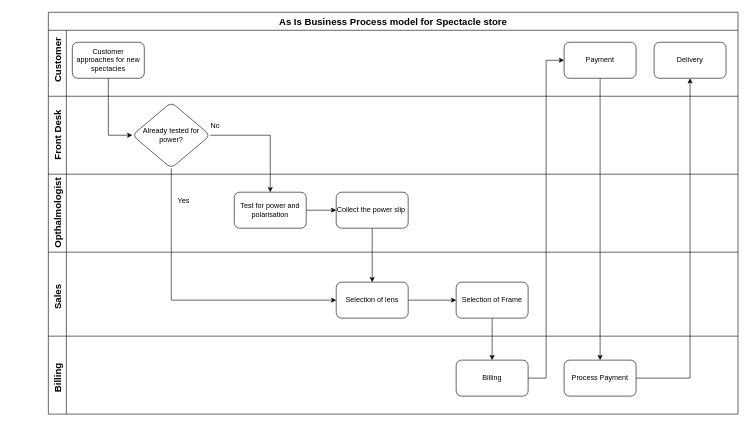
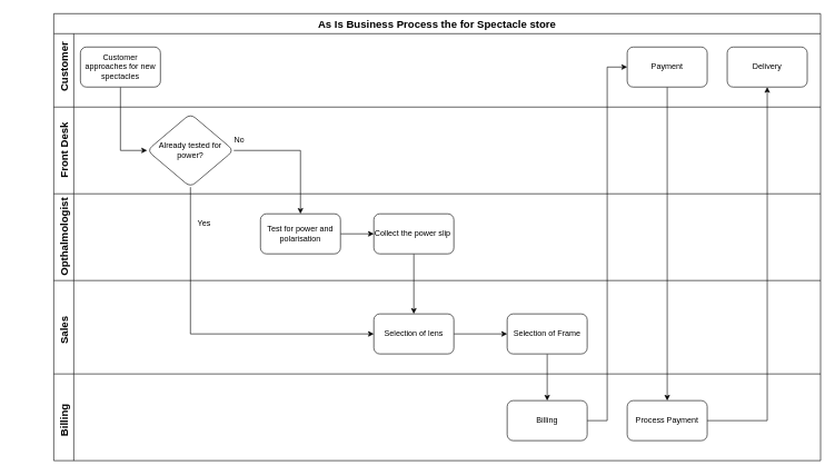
  <mxCell id="0" />
  <mxCell id="1" parent="0" />
  <mxCell id="2" style="edgeStyle=orthogonalEdgeStyle;rounded=0;orthogonalLoop=1;jettySize=auto;html=1;exitX=0.5;exitY=1;exitDx=0;exitDy=0;entryX=0;entryY=0.5;entryDx=0;entryDy=0;" edge="1" parent="1" source="3" target="6"><mxGeometry relative="1" as="geometry" /></mxCell>
  <mxCell id="3" value="Customer approaches for new spectacles" style="rounded=1;whiteSpace=wrap;html=1;" vertex="1" parent="1"><mxGeometry x="120" y="70" width="120" height="60" as="geometry" /></mxCell>
  <mxCell id="4" style="edgeStyle=orthogonalEdgeStyle;rounded=0;orthogonalLoop=1;jettySize=auto;html=1;exitX=1;exitY=0.5;exitDx=0;exitDy=0;entryX=0.5;entryY=0;entryDx=0;entryDy=0;" edge="1" parent="1" source="6" target="8"><mxGeometry relative="1" as="geometry" /></mxCell>
  <mxCell id="5" style="edgeStyle=orthogonalEdgeStyle;rounded=0;orthogonalLoop=1;jettySize=auto;html=1;exitX=0.5;exitY=1;exitDx=0;exitDy=0;entryX=0;entryY=0.5;entryDx=0;entryDy=0;" edge="1" parent="1" source="6" target="10"><mxGeometry relative="1" as="geometry" /></mxCell>
  <mxCell id="6" value="Already tested for power?" style="rhombus;whiteSpace=wrap;html=1;rounded=1;" vertex="1" parent="1"><mxGeometry x="220" y="170" width="130" height="110" as="geometry" /></mxCell>
  <mxCell id="7" style="edgeStyle=orthogonalEdgeStyle;rounded=0;orthogonalLoop=1;jettySize=auto;html=1;exitX=1;exitY=0.5;exitDx=0;exitDy=0;" edge="1" parent="1" source="8" target="14"><mxGeometry relative="1" as="geometry" /></mxCell>
  <mxCell id="8" value="Test for power and polarisation" style="whiteSpace=wrap;html=1;rounded=1;" vertex="1" parent="1"><mxGeometry x="390" y="320" width="120" height="60" as="geometry" /></mxCell>
  <mxCell id="9" style="edgeStyle=orthogonalEdgeStyle;rounded=0;orthogonalLoop=1;jettySize=auto;html=1;exitX=1;exitY=0.5;exitDx=0;exitDy=0;entryX=0;entryY=0.5;entryDx=0;entryDy=0;" edge="1" parent="1" source="10" target="16"><mxGeometry relative="1" as="geometry" /></mxCell>
  <mxCell id="10" value="Selection of lens" style="rounded=1;whiteSpace=wrap;html=1;" vertex="1" parent="1"><mxGeometry x="560" y="470" width="120" height="60" as="geometry" /></mxCell>
  <mxCell id="11" value="Yes" style="text;strokeColor=none;fillColor=none;align=left;verticalAlign=middle;spacingLeft=4;spacingRight=4;overflow=hidden;points=[[0,0.5],[1,0.5]];portConstraint=eastwest;rotatable=0;whiteSpace=wrap;html=1;" vertex="1" parent="1"><mxGeometry x="290" y="320" width="80" height="30" as="geometry" /></mxCell>
  <mxCell id="12" value="No" style="text;strokeColor=none;fillColor=none;align=left;verticalAlign=middle;spacingLeft=4;spacingRight=4;overflow=hidden;points=[[0,0.5],[1,0.5]];portConstraint=eastwest;rotatable=0;whiteSpace=wrap;html=1;" vertex="1" parent="1"><mxGeometry x="345" y="195" width="80" height="30" as="geometry" /></mxCell>
  <mxCell id="13" style="edgeStyle=orthogonalEdgeStyle;rounded=0;orthogonalLoop=1;jettySize=auto;html=1;entryX=0.5;entryY=0;entryDx=0;entryDy=0;" edge="1" parent="1" source="14" target="10"><mxGeometry relative="1" as="geometry"><mxPoint x="670" y="450" as="targetPoint" /></mxGeometry></mxCell>
  <mxCell id="14" value="Collect the power slip&amp;nbsp;" style="whiteSpace=wrap;html=1;rounded=1;" vertex="1" parent="1"><mxGeometry x="560" y="320" width="120" height="60" as="geometry" /></mxCell>
  <mxCell id="15" style="edgeStyle=orthogonalEdgeStyle;rounded=0;orthogonalLoop=1;jettySize=auto;html=1;exitX=0.5;exitY=1;exitDx=0;exitDy=0;entryX=0.5;entryY=0;entryDx=0;entryDy=0;" edge="1" parent="1" source="16" target="18"><mxGeometry relative="1" as="geometry" /></mxCell>
  <mxCell id="16" value="Selection of Frame" style="whiteSpace=wrap;html=1;rounded=1;" vertex="1" parent="1"><mxGeometry x="760" y="470" width="120" height="60" as="geometry" /></mxCell>
  <mxCell id="17" style="edgeStyle=orthogonalEdgeStyle;rounded=0;orthogonalLoop=1;jettySize=auto;html=1;exitX=1;exitY=0.5;exitDx=0;exitDy=0;entryX=0;entryY=0.5;entryDx=0;entryDy=0;" edge="1" parent="1" source="18" target="23"><mxGeometry relative="1" as="geometry"><mxPoint x="940" y="400" as="targetPoint" /></mxGeometry></mxCell>
  <mxCell id="18" value="Billing" style="whiteSpace=wrap;html=1;rounded=1;" vertex="1" parent="1"><mxGeometry x="760" y="600" width="120" height="60" as="geometry" /></mxCell>
  <mxCell id="19" style="edgeStyle=orthogonalEdgeStyle;rounded=0;orthogonalLoop=1;jettySize=auto;html=1;exitX=1;exitY=0.5;exitDx=0;exitDy=0;entryX=0.5;entryY=1;entryDx=0;entryDy=0;" edge="1" parent="1" source="20" target="21"><mxGeometry relative="1" as="geometry" /></mxCell>
  <mxCell id="20" value="Process Payment" style="rounded=1;whiteSpace=wrap;html=1;" vertex="1" parent="1"><mxGeometry x="940" y="600" width="120" height="60" as="geometry" /></mxCell>
  <mxCell id="21" value="Delivery" style="whiteSpace=wrap;html=1;rounded=1;" vertex="1" parent="1"><mxGeometry x="1090" y="70" width="120" height="60" as="geometry" /></mxCell>
  <mxCell id="22" style="edgeStyle=orthogonalEdgeStyle;rounded=0;orthogonalLoop=1;jettySize=auto;html=1;exitX=0.5;exitY=1;exitDx=0;exitDy=0;entryX=0.5;entryY=0;entryDx=0;entryDy=0;" edge="1" parent="1" source="23" target="20"><mxGeometry relative="1" as="geometry" /></mxCell>
  <mxCell id="23" value="Payment" style="rounded=1;whiteSpace=wrap;html=1;" vertex="1" parent="1"><mxGeometry x="940" y="70" width="120" height="60" as="geometry" /></mxCell>
- <mxCell id="24" value="As Is Business Process model for Spectacle store" style="shape=table;startSize=30;container=1;collapsible=0;childLayout=tableLayout;strokeColor=default;fontSize=16;fontStyle=1" vertex="1" parent="1"><mxGeometry x="80" y="20" width="1150" height="670" as="geometry" /></mxCell>
+ <mxCell id="24" value="As Is Business Process the for Spectacle store" style="shape=table;startSize=30;container=1;collapsible=0;childLayout=tableLayout;strokeColor=default;fontSize=16;fontStyle=1" vertex="1" parent="1"><mxGeometry x="80" y="20" width="1150" height="670" as="geometry" /></mxCell>
  <mxCell id="25" value="" style="shape=tableRow;horizontal=0;startSize=0;swimlaneHead=0;swimlaneBody=0;strokeColor=inherit;top=0;left=0;bottom=0;right=0;collapsible=0;dropTarget=0;fillColor=none;points=[[0,0.5],[1,0.5]];portConstraint=eastwest;fontSize=16;" vertex="1" parent="24"><mxGeometry y="30" width="1150" height="110" as="geometry" /></mxCell>
  <mxCell id="26" value="" style="shape=partialRectangle;html=1;connectable=0;strokeColor=inherit;overflow=visible;fillColor=none;top=0;left=0;bottom=0;right=0;pointerEvents=1;fontSize=16;rotation=-90;" vertex="1" parent="25"><mxGeometry width="30" height="110" as="geometry"><mxRectangle width="30" height="110" as="alternateBounds" /></mxGeometry></mxCell>
  <mxCell id="27" value="" style="shape=partialRectangle;html=1;whiteSpace=wrap;connectable=0;strokeColor=inherit;overflow=hidden;fillColor=none;top=0;left=0;bottom=0;right=0;pointerEvents=1;fontSize=16;" vertex="1" parent="25"><mxGeometry x="30" width="1120" height="110" as="geometry"><mxRectangle width="1120" height="110" as="alternateBounds" /></mxGeometry></mxCell>
  <mxCell id="28" value="" style="shape=tableRow;horizontal=0;startSize=0;swimlaneHead=0;swimlaneBody=0;strokeColor=inherit;top=0;left=0;bottom=0;right=0;collapsible=0;dropTarget=0;fillColor=none;points=[[0,0.5],[1,0.5]];portConstraint=eastwest;fontSize=16;" vertex="1" parent="24"><mxGeometry y="140" width="1150" height="130" as="geometry" /></mxCell>
  <mxCell id="29" value="" style="shape=partialRectangle;html=1;whiteSpace=wrap;connectable=0;strokeColor=inherit;overflow=hidden;fillColor=none;top=0;left=0;bottom=0;right=0;pointerEvents=1;fontSize=16;" vertex="1" parent="28"><mxGeometry width="30" height="130" as="geometry"><mxRectangle width="30" height="130" as="alternateBounds" /></mxGeometry></mxCell>
  <mxCell id="30" value="" style="shape=partialRectangle;html=1;whiteSpace=wrap;connectable=0;strokeColor=inherit;overflow=hidden;fillColor=none;top=0;left=0;bottom=0;right=0;pointerEvents=1;fontSize=16;" vertex="1" parent="28"><mxGeometry x="30" width="1120" height="130" as="geometry"><mxRectangle width="1120" height="130" as="alternateBounds" /></mxGeometry></mxCell>
  <mxCell id="31" style="shape=tableRow;horizontal=0;startSize=0;swimlaneHead=0;swimlaneBody=0;strokeColor=inherit;top=0;left=0;bottom=0;right=0;collapsible=0;dropTarget=0;fillColor=none;points=[[0,0.5],[1,0.5]];portConstraint=eastwest;fontSize=16;" vertex="1" parent="24"><mxGeometry y="270" width="1150" height="130" as="geometry" /></mxCell>
  <mxCell id="32" style="shape=partialRectangle;html=1;whiteSpace=wrap;connectable=0;strokeColor=inherit;overflow=hidden;fillColor=none;top=0;left=0;bottom=0;right=0;pointerEvents=1;fontSize=16;" vertex="1" parent="31"><mxGeometry width="30" height="130" as="geometry"><mxRectangle width="30" height="130" as="alternateBounds" /></mxGeometry></mxCell>
  <mxCell id="33" style="shape=partialRectangle;html=1;whiteSpace=wrap;connectable=0;strokeColor=inherit;overflow=hidden;fillColor=none;top=0;left=0;bottom=0;right=0;pointerEvents=1;fontSize=16;" vertex="1" parent="31"><mxGeometry x="30" width="1120" height="130" as="geometry"><mxRectangle width="1120" height="130" as="alternateBounds" /></mxGeometry></mxCell>
  <mxCell id="34" value="" style="shape=tableRow;horizontal=0;startSize=0;swimlaneHead=0;swimlaneBody=0;strokeColor=inherit;top=0;left=0;bottom=0;right=0;collapsible=0;dropTarget=0;fillColor=none;points=[[0,0.5],[1,0.5]];portConstraint=eastwest;fontSize=16;" vertex="1" parent="24"><mxGeometry y="400" width="1150" height="140" as="geometry" /></mxCell>
  <mxCell id="35" value="" style="shape=partialRectangle;html=1;whiteSpace=wrap;connectable=0;strokeColor=inherit;overflow=hidden;fillColor=none;top=0;left=0;bottom=0;right=0;pointerEvents=1;fontSize=16;" vertex="1" parent="34"><mxGeometry width="30" height="140" as="geometry"><mxRectangle width="30" height="140" as="alternateBounds" /></mxGeometry></mxCell>
  <mxCell id="36" value="" style="shape=partialRectangle;html=1;whiteSpace=wrap;connectable=0;strokeColor=inherit;overflow=hidden;fillColor=none;top=0;left=0;bottom=0;right=0;pointerEvents=1;fontSize=16;" vertex="1" parent="34"><mxGeometry x="30" width="1120" height="140" as="geometry"><mxRectangle width="1120" height="140" as="alternateBounds" /></mxGeometry></mxCell>
  <mxCell id="37" style="shape=tableRow;horizontal=0;startSize=0;swimlaneHead=0;swimlaneBody=0;strokeColor=inherit;top=0;left=0;bottom=0;right=0;collapsible=0;dropTarget=0;fillColor=none;points=[[0,0.5],[1,0.5]];portConstraint=eastwest;fontSize=16;" vertex="1" parent="24"><mxGeometry y="540" width="1150" height="130" as="geometry" /></mxCell>
  <mxCell id="38" style="shape=partialRectangle;html=1;whiteSpace=wrap;connectable=0;strokeColor=inherit;overflow=hidden;fillColor=none;top=0;left=0;bottom=0;right=0;pointerEvents=1;fontSize=16;" vertex="1" parent="37"><mxGeometry width="30" height="130" as="geometry"><mxRectangle width="30" height="130" as="alternateBounds" /></mxGeometry></mxCell>
  <mxCell id="39" style="shape=partialRectangle;html=1;whiteSpace=wrap;connectable=0;strokeColor=inherit;overflow=hidden;fillColor=none;top=0;left=0;bottom=0;right=0;pointerEvents=1;fontSize=16;" vertex="1" parent="37"><mxGeometry x="30" width="1120" height="130" as="geometry"><mxRectangle width="1120" height="130" as="alternateBounds" /></mxGeometry></mxCell>
  <mxCell id="40" value="&lt;p style=&quot;line-height: 200%;&quot;&gt;Front Desk&lt;/p&gt;" style="shape=partialRectangle;html=1;connectable=0;strokeColor=inherit;overflow=visible;fillColor=none;top=0;left=0;bottom=0;right=0;pointerEvents=1;fontSize=16;rotation=-90;direction=north;fontStyle=1" vertex="1" parent="1"><mxGeometry x="20" y="210" width="150" height="30" as="geometry"><mxRectangle width="30" height="150" as="alternateBounds" /></mxGeometry></mxCell>
  <mxCell id="41" value="&lt;p style=&quot;line-height: 200%;&quot;&gt;Sales&lt;/p&gt;" style="shape=partialRectangle;html=1;connectable=0;strokeColor=inherit;overflow=visible;fillColor=none;top=0;left=0;bottom=0;right=0;pointerEvents=1;fontSize=16;rotation=-90;direction=north;fontStyle=1" vertex="1" parent="1"><mxGeometry x="20" y="480" width="150" height="30" as="geometry"><mxRectangle width="30" height="150" as="alternateBounds" /></mxGeometry></mxCell>
  <mxCell id="42" value="&lt;p style=&quot;line-height: 200%;&quot;&gt;Opthalmologist&lt;/p&gt;" style="shape=partialRectangle;html=1;connectable=0;strokeColor=inherit;overflow=visible;fillColor=none;top=0;left=0;bottom=0;right=0;pointerEvents=1;fontSize=16;rotation=-90;direction=north;fontStyle=1" vertex="1" parent="1"><mxGeometry x="20" y="340" width="150" height="30" as="geometry"><mxRectangle width="30" height="150" as="alternateBounds" /></mxGeometry></mxCell>
  <mxCell id="43" value="&lt;p style=&quot;line-height: 200%;&quot;&gt;Billing&lt;/p&gt;" style="shape=partialRectangle;html=1;connectable=0;strokeColor=inherit;overflow=visible;fillColor=none;top=0;left=0;bottom=0;right=0;pointerEvents=1;fontSize=16;rotation=-90;direction=north;fontStyle=1" vertex="1" parent="1"><mxGeometry x="20" y="615" width="150" height="30" as="geometry"><mxRectangle width="30" height="150" as="alternateBounds" /></mxGeometry></mxCell>
  <mxCell id="44" value="&lt;p style=&quot;line-height: 200%;&quot;&gt;Customer&lt;/p&gt;" style="shape=partialRectangle;html=1;connectable=0;strokeColor=inherit;overflow=visible;fillColor=none;top=0;left=0;bottom=0;right=0;pointerEvents=1;fontSize=16;rotation=-90;direction=north;fontStyle=1" vertex="1" parent="1"><mxGeometry x="20" y="85" width="150" height="30" as="geometry"><mxRectangle width="30" height="150" as="alternateBounds" /></mxGeometry></mxCell>
